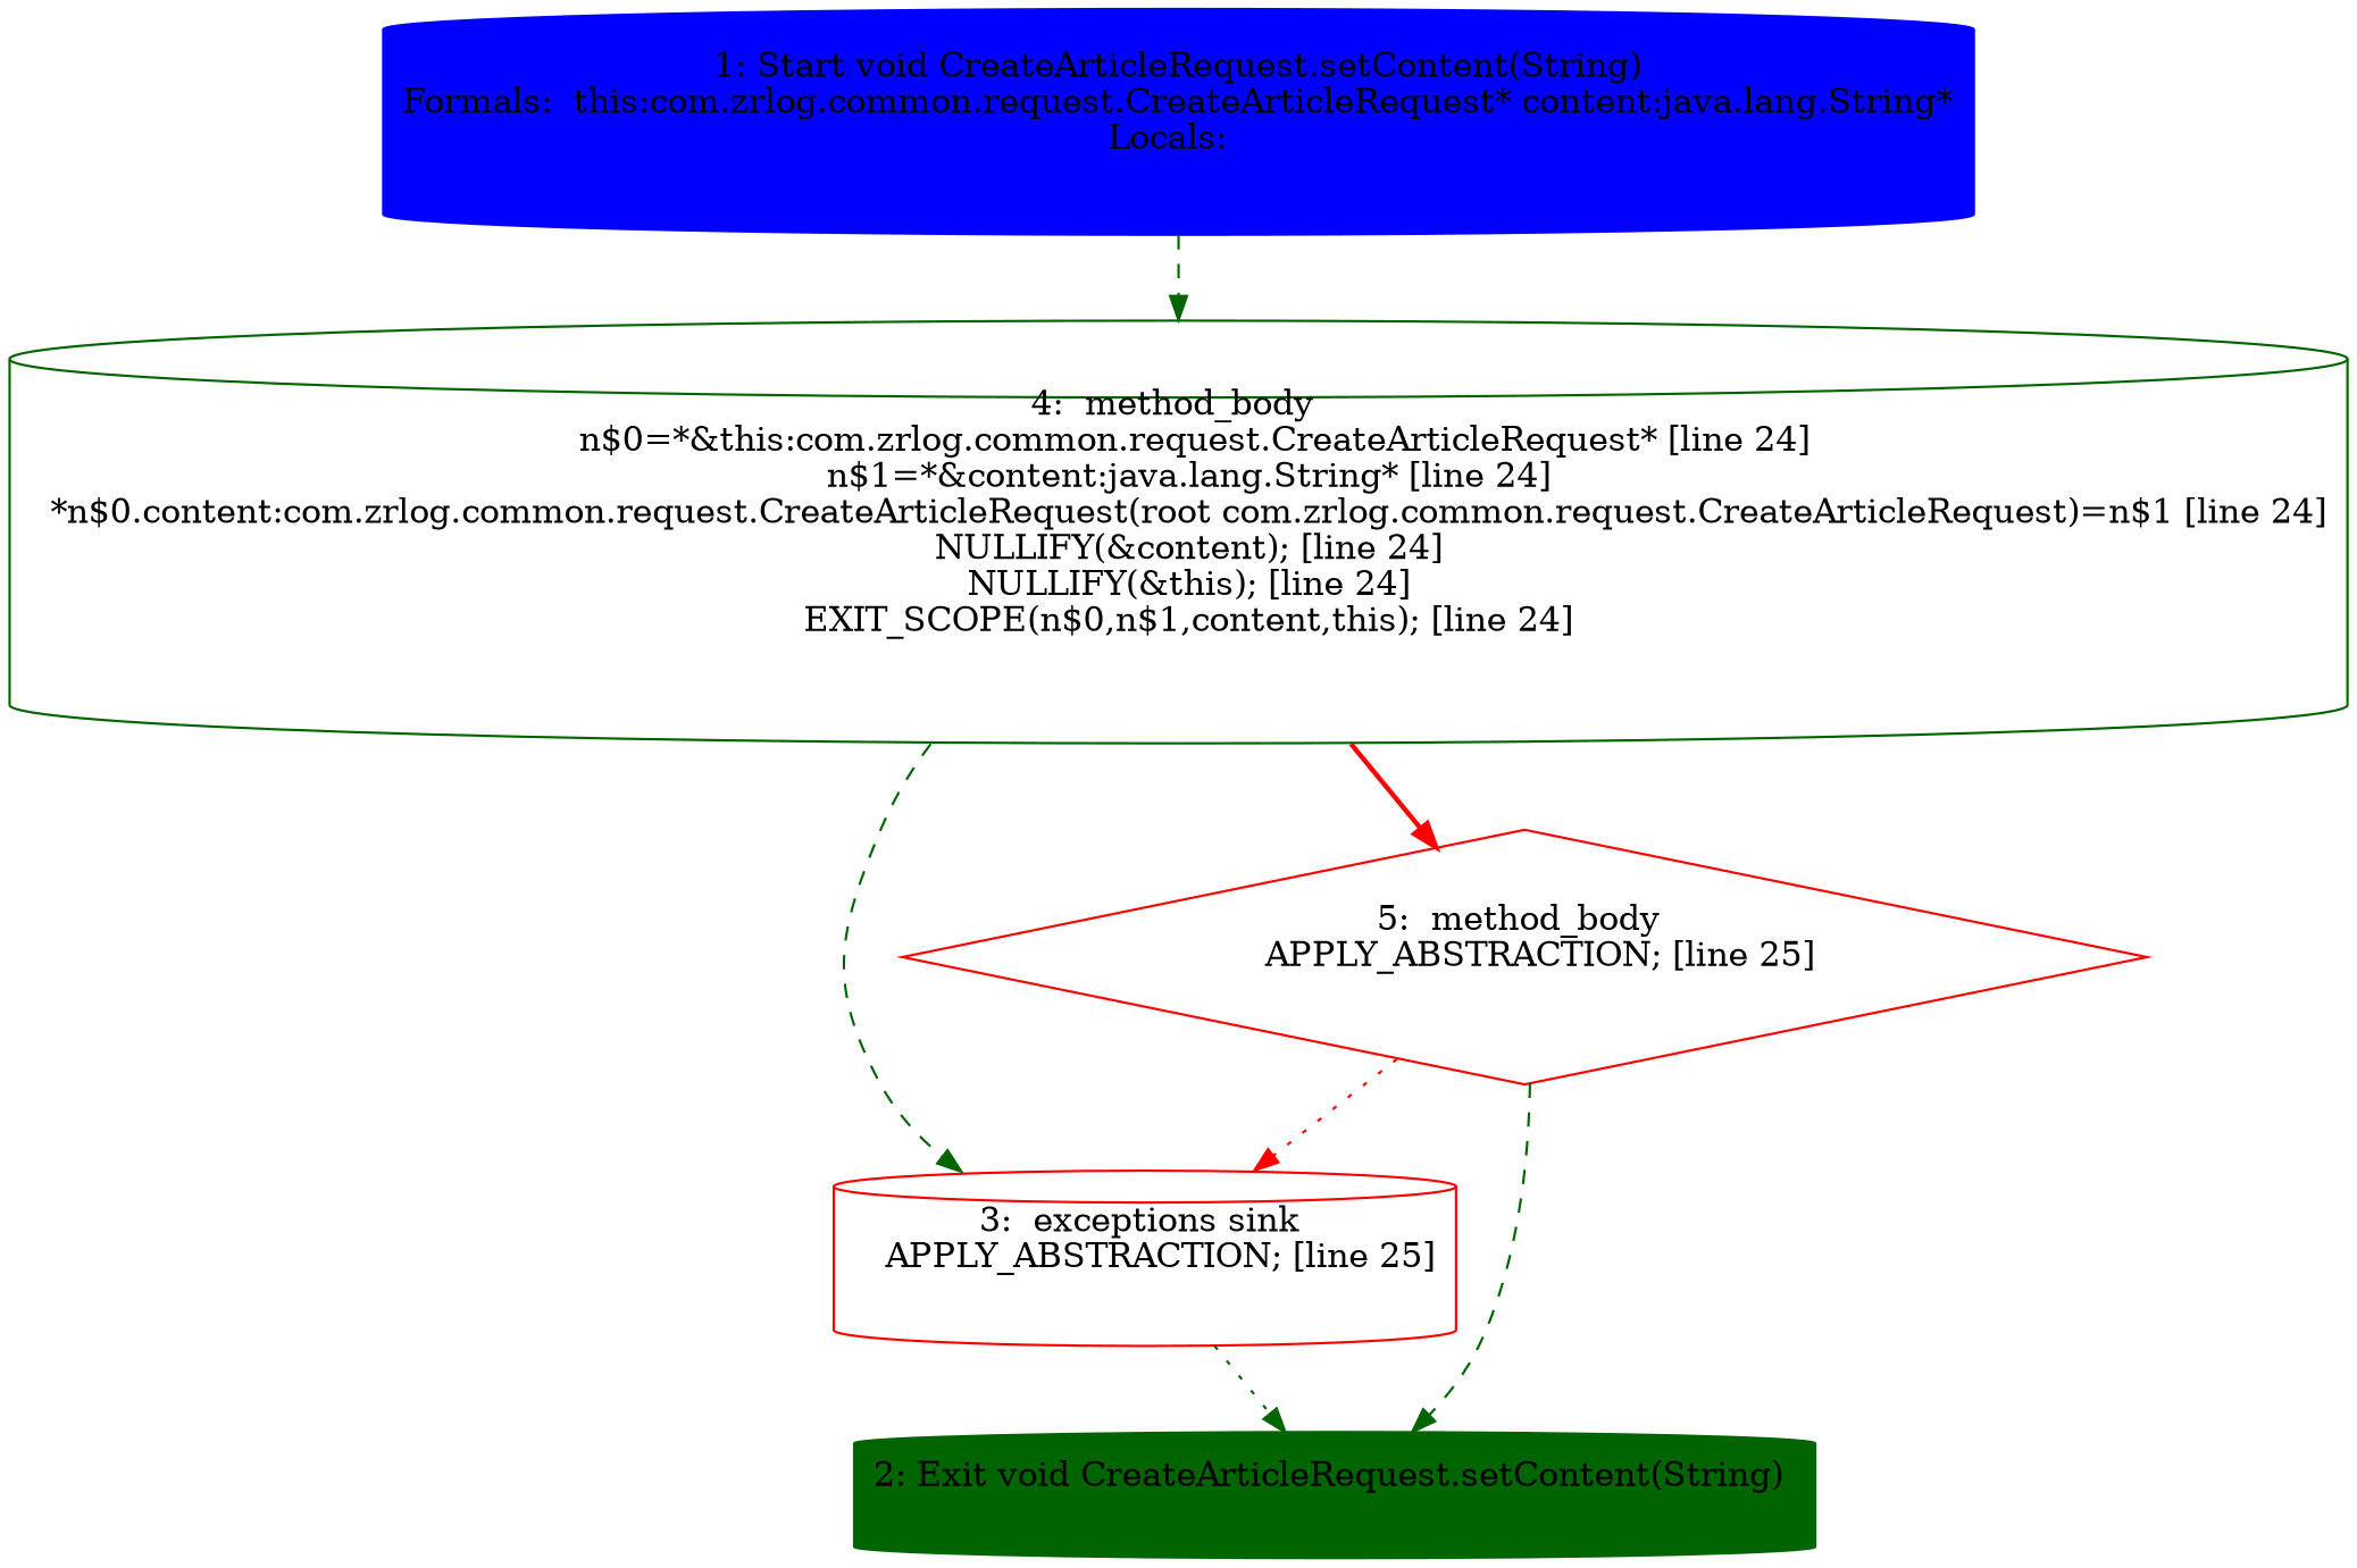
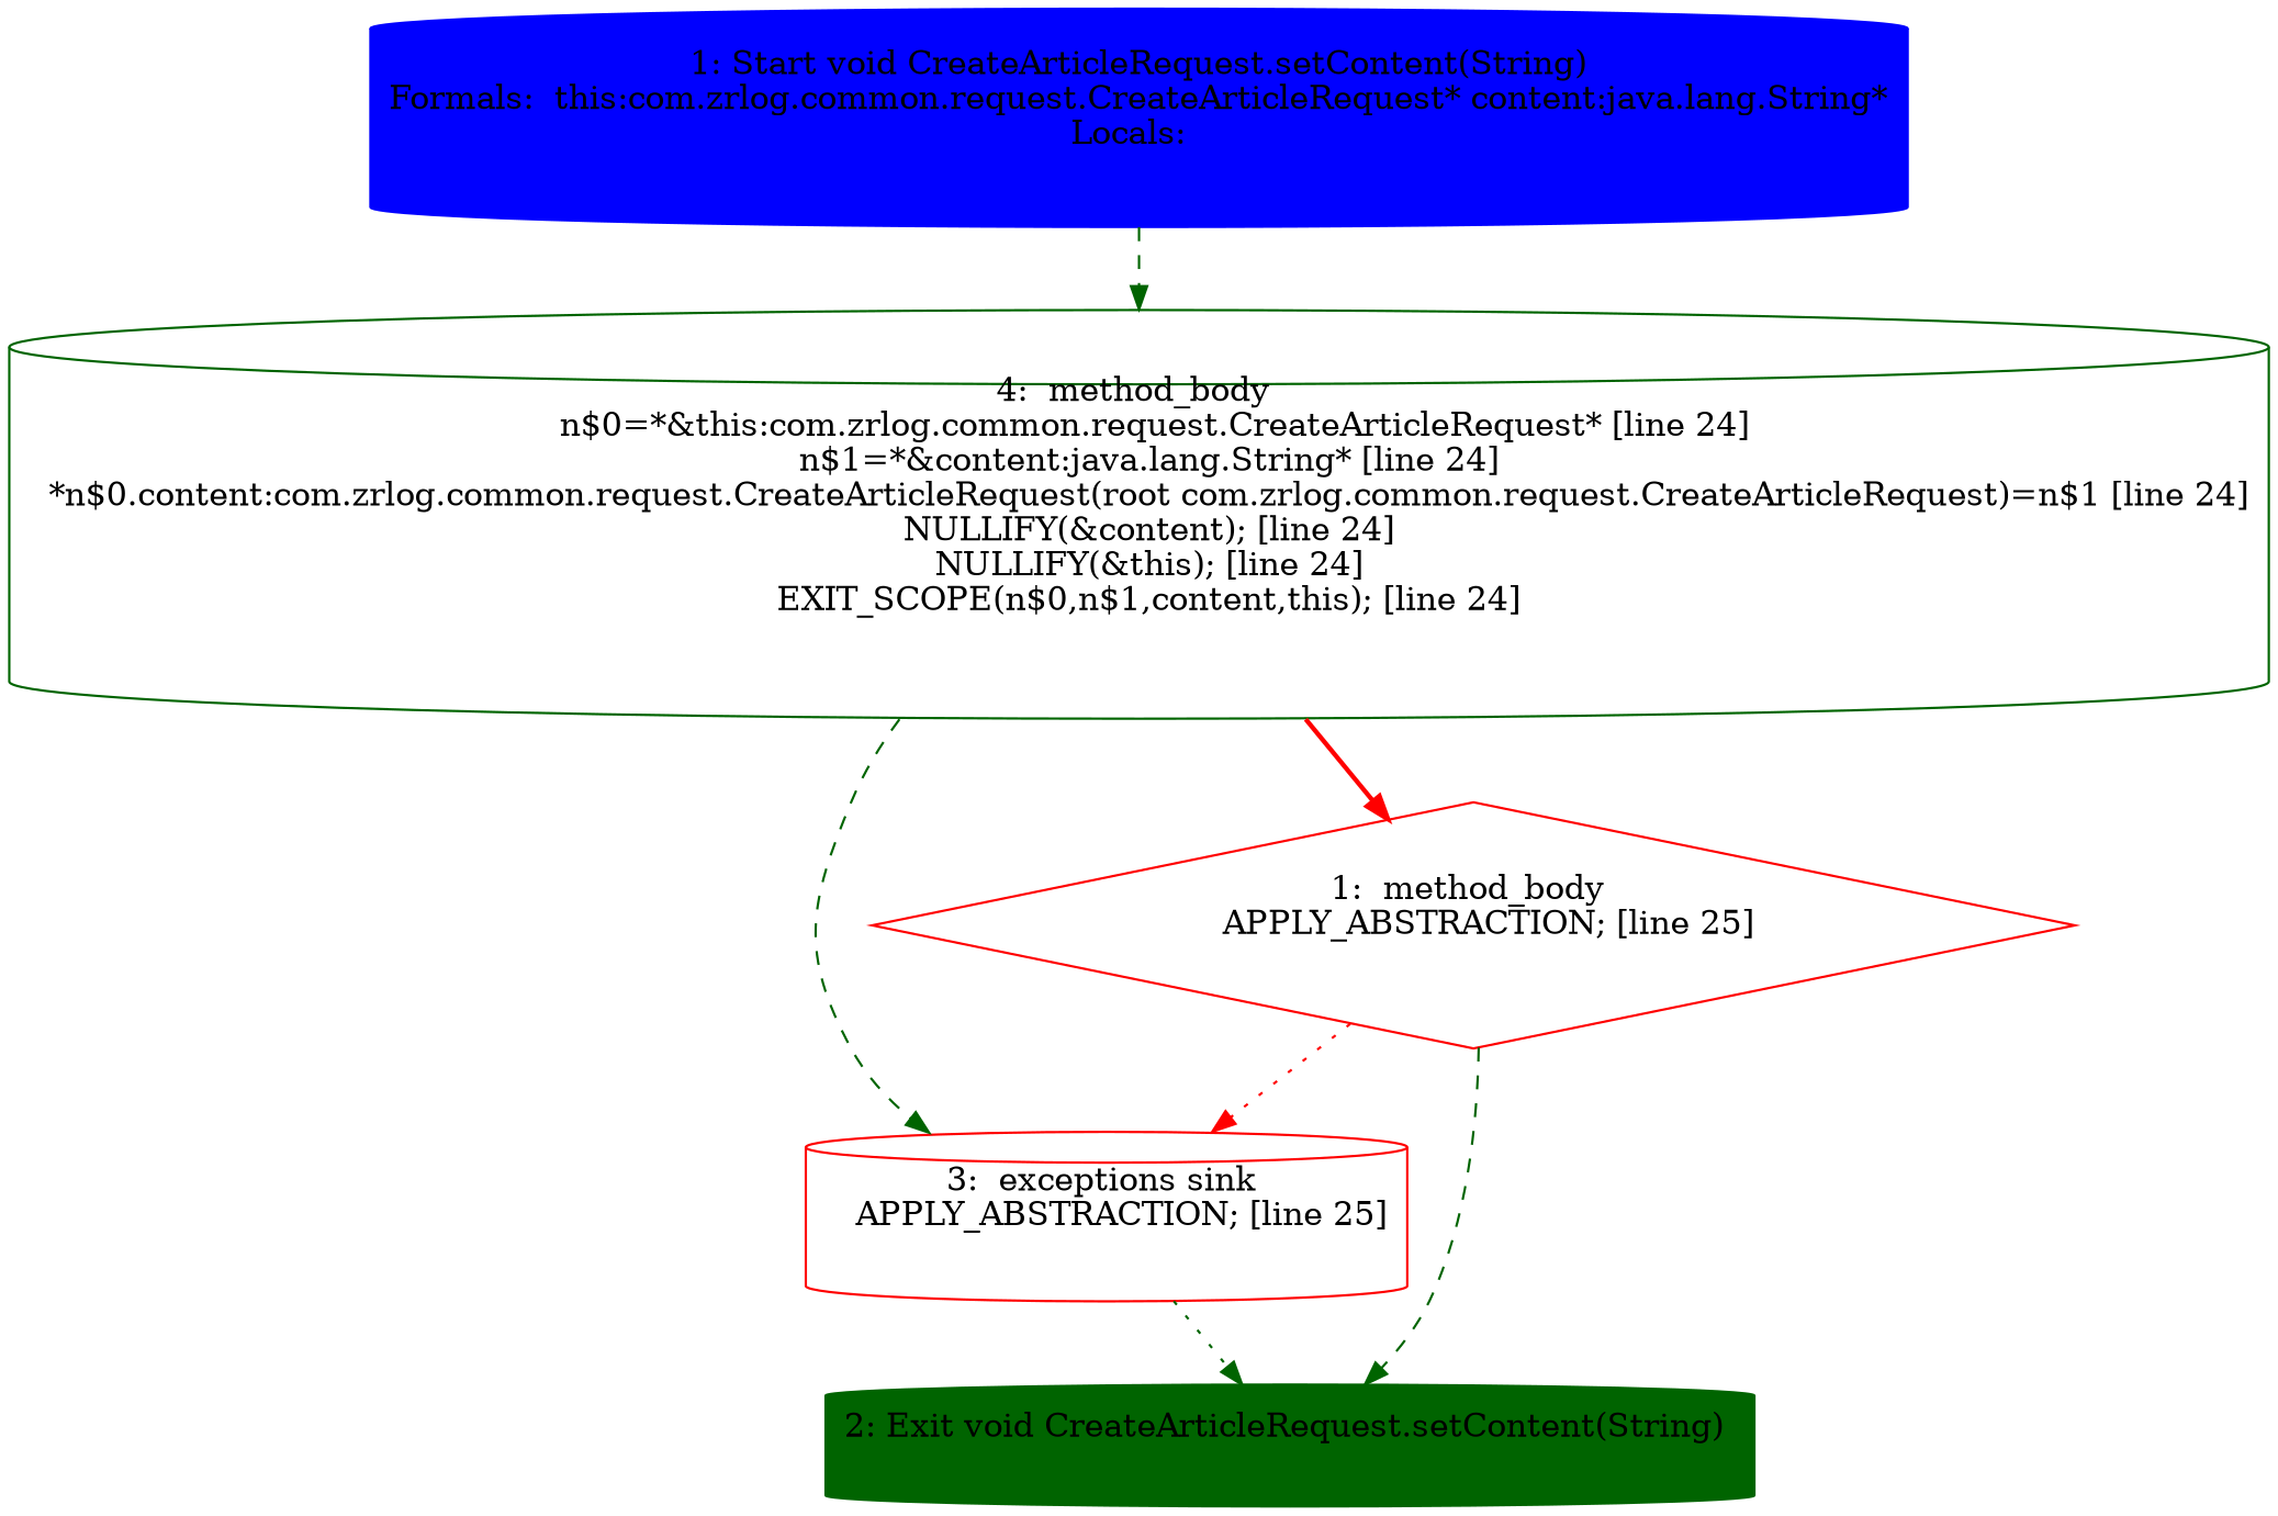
  digraph {
    node [color=darkgreen shape=cylinder]
    edge [color=darkgreen style=dashed]
    n1 [color=blue label="1: Start void CreateArticleRequest.setContent(String)\nFormals:  this:com.zrlog.common.request.CreateArticleRequest* content:java.lang.String*\nLocals:  \n  " style=filled]
    n2 [label="4:  method_body \n   n$0=*&this:com.zrlog.common.request.CreateArticleRequest* [line 24]\n  n$1=*&content:java.lang.String* [line 24]\n  *n$0.content:com.zrlog.common.request.CreateArticleRequest(root com.zrlog.common.request.CreateArticleRequest)=n$1 [line 24]\n  NULLIFY(&content); [line 24]\n  NULLIFY(&this); [line 24]\n  EXIT_SCOPE(n$0,n$1,content,this); [line 24]\n "]
    n3 [label="3:  exceptions sink \n   APPLY_ABSTRACTION; [line 25]\n " color=red]
-   n4 [label="5:  method_body \n   APPLY_ABSTRACTION; [line 25]\n " shape=diamond color=red]
+   n4 [label="1:  method_body \n   APPLY_ABSTRACTION; [line 25]\n " shape=diamond color=red]
    n5 [label="2: Exit void CreateArticleRequest.setContent(String) \n  " style=filled]
    n1 -> n2
    n2 -> n3
    n2 -> n4 [color=red style=bold]
    n3 -> n5 [style=dotted]
    n4 -> n3 [color=red style=dotted]
    n4 -> n5
  }
